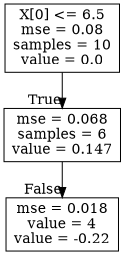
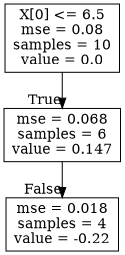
  digraph {
    node [shape=box]
    edge [labeldistance=2.5]
    n1 [label="X[0] <= 6.5\nmse = 0.08\nsamples = 10\nvalue = 0.0"]
    n2 [label="mse = 0.068\nsamples = 6\nvalue = 0.147"]
-   n3 [label="mse = 0.018\nvalue = 4\nvalue = -0.22"]
+   n3 [label="mse = 0.018\nsamples = 4\nvalue = -0.22"]
    n1 -> n2 [headlabel=True labelangle=45]
    n2 -> n3 [headlabel=False labelangle=-45]
  }
